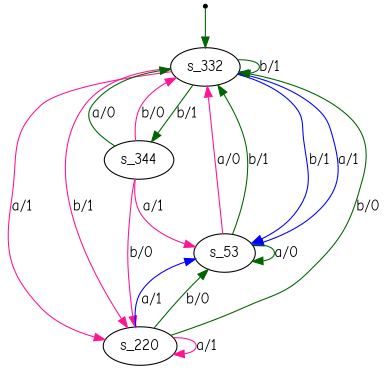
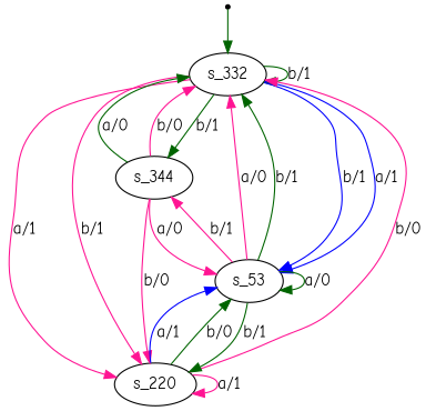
  digraph {
    fontname="Comic Neue"
    node [fontname="Comic Neue"]
    edge [color=deeppink fontname="Comic Neue"]
    n1 [label=s_332 root=true]
    s_344
    s_220
    n4 [label=s_53]
    qi [shape=point]
    n1 -> n1 [color=darkgreen label="b/1"]
    n1 -> s_344 [color=darkgreen label="b/1"]
    n1 -> s_220 [label="a/1"]
    n1 -> s_220 [label="b/1"]
    n1 -> n4 [color=blue label="b/1"]
    n1 -> n4 [color=blue label="a/1"]
    s_344 -> n1 [color=darkgreen label="a/0"]
    s_344 -> n1 [label="b/0"]
    s_344 -> s_220 [label="b/0"]
-   s_344 -> n4 [label="a/1"]
-   s_220 -> n1 [color=darkgreen label="b/0"]
+   s_344 -> n4 [label="a/0"]
+   s_220 -> n1 [label="b/0"]
    s_220 -> s_220 [label="a/1"]
    s_220 -> n4 [color=blue label="a/1"]
    s_220 -> n4 [color=darkgreen label="b/0"]
    n4 -> n1 [label="a/0"]
    n4 -> n1 [color=darkgreen label="b/1"]
+   n4 -> s_344 [label="b/1"]
+   n4 -> s_220 [color=darkgreen label="b/1"]
    n4 -> n4 [color=darkgreen label="a/0"]
    qi -> n1 [color=darkgreen]
  }
